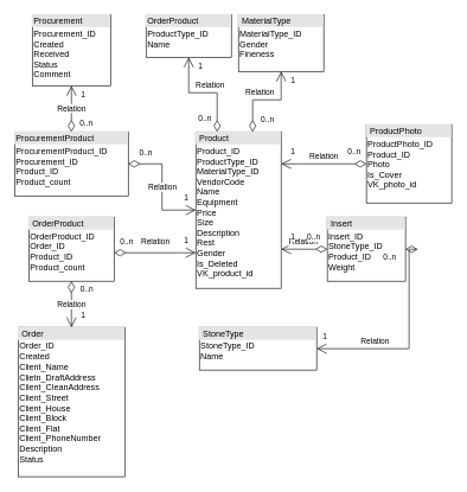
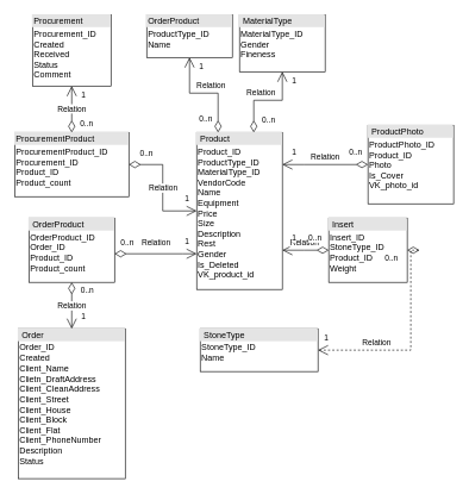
  <mxCell id="0" />
  <mxCell id="1" parent="0" />
  <mxCell id="2" value="&lt;div style=&quot;box-sizing:border-box;width:100%;background:#e4e4e4;padding:2px;&quot;&gt;&amp;nbsp;Product&lt;/div&gt;&lt;table style=&quot;width:100%;font-size:1em;&quot; cellpadding=&quot;2&quot; cellspacing=&quot;0&quot;&gt;&lt;tbody&gt;&lt;tr&gt;&lt;td&gt;Product_ID&lt;br&gt;ProductType_ID&lt;br&gt;MaterialType_ID&lt;br&gt;VendorCode&lt;br&gt;Name&lt;br&gt;Equipment&lt;br&gt;Price&lt;br&gt;Size&lt;br&gt;Description&lt;br&gt;Rest&lt;br&gt;Gender&lt;br&gt;Is_Deleted&lt;br&gt;&lt;div&gt;VK_product_id&lt;/div&gt;&lt;/td&gt;&lt;td&gt;&lt;/td&gt;&lt;/tr&gt;&lt;/tbody&gt;&lt;/table&gt;" style="verticalAlign=top;align=left;overflow=fill;html=1;whiteSpace=wrap;strokeColor=default;gradientColor=none;fillColor=default;rounded=0;glass=0;shadow=0;noLabel=0;portConstraintRotation=0;connectable=1;allowArrows=1;snapToPoint=0;fixDash=0;container=0;dropTarget=0;recursiveResize=1;expand=1;metaEdit=0;movable=1;autosize=1;treeFolding=0;treeMoving=0;enumerate=0;comic=0;" parent="1" vertex="1"><mxGeometry x="275" y="185" width="120" height="220" as="geometry" /></mxCell>
  <mxCell id="3" value="&lt;div style=&quot;box-sizing:border-box;width:100%;background:#e4e4e4;padding:2px;&quot;&gt;&amp;nbsp;ProductPhoto&lt;/div&gt;&lt;table style=&quot;width:100%;font-size:1em;&quot; cellpadding=&quot;2&quot; cellspacing=&quot;0&quot;&gt;&lt;tbody&gt;&lt;tr&gt;&lt;td&gt;ProductPhoto_ID&lt;br&gt;Product_ID&lt;br&gt;Photo&lt;br&gt;Is_Cover&lt;br&gt;VK_photo_id&lt;/td&gt;&lt;td&gt;&lt;/td&gt;&lt;/tr&gt;&lt;/tbody&gt;&lt;/table&gt;" style="verticalAlign=top;align=left;overflow=fill;html=1;whiteSpace=wrap;strokeColor=default;gradientColor=none;fillColor=default;rounded=0;glass=0;shadow=0;noLabel=0;portConstraintRotation=0;connectable=1;allowArrows=1;snapToPoint=0;fixDash=0;container=0;dropTarget=0;recursiveResize=1;expand=1;metaEdit=0;movable=1;autosize=1;treeFolding=0;treeMoving=0;enumerate=0;comic=0;" parent="1" vertex="1"><mxGeometry x="515" y="175" width="120" height="110" as="geometry" /></mxCell>
  <mxCell id="4" value="&lt;div style=&quot;box-sizing:border-box;width:100%;background:#e4e4e4;padding:2px;&quot;&gt;&amp;nbsp;Insert&lt;/div&gt;&lt;table style=&quot;width:100%;font-size:1em;&quot; cellpadding=&quot;2&quot; cellspacing=&quot;0&quot;&gt;&lt;tbody&gt;&lt;tr&gt;&lt;td&gt;Insert_ID&lt;br&gt;StoneType_ID&lt;br&gt;Product_ID&lt;br&gt;Weight&lt;br&gt;&lt;/td&gt;&lt;td&gt;&lt;/td&gt;&lt;/tr&gt;&lt;/tbody&gt;&lt;/table&gt;" style="verticalAlign=top;align=left;overflow=fill;html=1;whiteSpace=wrap;strokeColor=default;gradientColor=none;fillColor=default;rounded=0;glass=0;shadow=0;noLabel=0;portConstraintRotation=0;connectable=1;allowArrows=1;snapToPoint=0;fixDash=0;container=0;dropTarget=0;recursiveResize=1;expand=1;metaEdit=0;movable=1;autosize=1;treeFolding=0;treeMoving=0;enumerate=0;comic=0;" parent="1" vertex="1"><mxGeometry x="460" y="305" width="110" height="90" as="geometry" /></mxCell>
  <mxCell id="5" value="&lt;div style=&quot;box-sizing:border-box;width:100%;background:#e4e4e4;padding:2px;&quot;&gt;&amp;nbsp;StoneType&lt;/div&gt;&lt;table style=&quot;width:100%;font-size:1em;&quot; cellpadding=&quot;2&quot; cellspacing=&quot;0&quot;&gt;&lt;tbody&gt;&lt;tr&gt;&lt;td&gt;StoneType_ID&lt;br&gt;Name&lt;br&gt;&lt;/td&gt;&lt;td&gt;&lt;/td&gt;&lt;/tr&gt;&lt;/tbody&gt;&lt;/table&gt;" style="verticalAlign=top;align=left;overflow=fill;html=1;whiteSpace=wrap;strokeColor=default;gradientColor=none;fillColor=default;rounded=0;glass=0;shadow=0;noLabel=0;portConstraintRotation=0;connectable=1;allowArrows=1;snapToPoint=0;fixDash=0;container=0;dropTarget=0;recursiveResize=1;expand=1;metaEdit=0;movable=1;autosize=1;treeFolding=0;treeMoving=0;enumerate=0;comic=0;" parent="1" vertex="1"><mxGeometry x="280" y="460" width="165" height="60" as="geometry" /></mxCell>
  <mxCell id="6" value="&lt;div style=&quot;box-sizing:border-box;width:100%;background:#e4e4e4;padding:2px;&quot;&gt;OrderProduct&lt;/div&gt;&lt;table style=&quot;width:100%;font-size:1em;&quot; cellpadding=&quot;2&quot; cellspacing=&quot;0&quot;&gt;&lt;tbody&gt;&lt;tr&gt;&lt;td&gt;ProductType_ID&lt;br&gt;Name&lt;br&gt;&lt;/td&gt;&lt;td&gt;&lt;/td&gt;&lt;/tr&gt;&lt;/tbody&gt;&lt;/table&gt;" style="verticalAlign=top;align=left;overflow=fill;html=1;whiteSpace=wrap;strokeColor=default;gradientColor=none;fillColor=default;rounded=0;glass=0;shadow=0;noLabel=0;portConstraintRotation=0;connectable=1;allowArrows=1;snapToPoint=0;fixDash=0;container=0;dropTarget=0;recursiveResize=1;expand=1;metaEdit=0;movable=1;autosize=1;treeFolding=0;treeMoving=0;enumerate=0;comic=0;" parent="1" vertex="1"><mxGeometry x="205" y="20" width="120" height="60" as="geometry" /></mxCell>
  <mxCell id="7" value="&lt;div style=&quot;box-sizing:border-box;width:100%;background:#e4e4e4;padding:2px;&quot;&gt;&amp;nbsp;MaterialType&lt;/div&gt;&lt;table style=&quot;width:100%;font-size:1em;&quot; cellpadding=&quot;2&quot; cellspacing=&quot;0&quot;&gt;&lt;tbody&gt;&lt;tr&gt;&lt;td&gt;MaterialType_ID&lt;br&gt;Gender&lt;br&gt;Fineness&lt;br&gt;&lt;/td&gt;&lt;td&gt;&lt;/td&gt;&lt;/tr&gt;&lt;/tbody&gt;&lt;/table&gt;" style="verticalAlign=top;align=left;overflow=fill;html=1;whiteSpace=wrap;strokeColor=default;gradientColor=none;fillColor=default;rounded=0;glass=0;shadow=0;noLabel=0;portConstraintRotation=0;connectable=1;allowArrows=1;snapToPoint=0;fixDash=0;container=0;dropTarget=0;recursiveResize=1;expand=1;metaEdit=0;movable=1;autosize=1;treeFolding=0;treeMoving=0;enumerate=0;comic=0;" parent="1" vertex="1"><mxGeometry y="20" width="120" height="80" as="geometry" x="335" /></mxCell>
  <mxCell id="8" value="Relation" style="endArrow=open;html=1;endSize=12;startArrow=diamondThin;startSize=14;startFill=0;edgeStyle=orthogonalEdgeStyle;rounded=0;" parent="1" source="3" target="2" edge="1"><mxGeometry y="-10" relative="1" as="geometry"><mxPoint x="500" y="284.662" as="sourcePoint" /><mxPoint x="410" y="284.66" as="targetPoint" /><Array as="points"><mxPoint x="425" y="230" /><mxPoint x="425" y="230" /></Array><mxPoint as="offset" /></mxGeometry></mxCell>
  <mxCell id="9" value="0..n" style="edgeLabel;resizable=0;html=1;align=left;verticalAlign=top;" parent="8" connectable="0" vertex="1"><mxGeometry x="-1" relative="1" as="geometry"><mxPoint x="-28" y="-30" as="offset" /></mxGeometry></mxCell>
  <mxCell id="10" value="1" style="edgeLabel;resizable=0;html=1;align=right;verticalAlign=top;" parent="8" connectable="0" vertex="1"><mxGeometry x="1" relative="1" as="geometry"><mxPoint x="20" y="-30" as="offset" /></mxGeometry></mxCell>
  <mxCell id="11" value="Relation" style="endArrow=open;html=1;endSize=12;startArrow=diamondThin;startSize=14;startFill=0;edgeStyle=orthogonalEdgeStyle;rounded=0;" parent="1" source="4" target="2" edge="1"><mxGeometry x="0.04" y="-10" relative="1" as="geometry"><mxPoint x="540" y="375.034" as="sourcePoint" /><mxPoint x="375" y="350" as="targetPoint" /><Array as="points"><mxPoint x="425" y="350" /><mxPoint x="425" y="350" /></Array><mxPoint as="offset" /></mxGeometry></mxCell>
  <mxCell id="12" value="0..n" style="edgeLabel;resizable=0;html=1;align=left;verticalAlign=top;" parent="11" connectable="0" vertex="1"><mxGeometry x="-1" relative="1" as="geometry"><mxPoint x="-30" y="-30" as="offset" /></mxGeometry></mxCell>
  <mxCell id="13" value="1" style="edgeLabel;resizable=0;html=1;align=right;verticalAlign=top;" parent="11" connectable="0" vertex="1"><mxGeometry x="1" relative="1" as="geometry"><mxPoint x="20" y="-30" as="offset" /></mxGeometry></mxCell>
  <mxCell id="14" value="Relation" style="endArrow=open;html=1;endSize=12;startArrow=diamondThin;startSize=14;startFill=0;edgeStyle=orthogonalEdgeStyle;rounded=0;" parent="1" source="2" target="6" edge="1"><mxGeometry x="-0.103" y="-10" relative="1" as="geometry"><mxPoint x="290" y="235" as="sourcePoint" /><mxPoint x="125" y="210" as="targetPoint" /><Array as="points"><mxPoint x="305" y="130" /><mxPoint x="265" y="130" /></Array><mxPoint as="offset" /></mxGeometry></mxCell>
  <mxCell id="15" value="0..n" style="edgeLabel;resizable=0;html=1;align=left;verticalAlign=top;" parent="14" connectable="0" vertex="1"><mxGeometry x="-1" relative="1" as="geometry"><mxPoint x="-28" y="-32" as="offset" /></mxGeometry></mxCell>
  <mxCell id="16" value="1" style="edgeLabel;resizable=0;html=1;align=right;verticalAlign=top;" parent="14" connectable="0" vertex="1"><mxGeometry x="1" relative="1" as="geometry"><mxPoint x="20" as="offset" /></mxGeometry></mxCell>
  <mxCell id="17" value="Relation" style="endArrow=open;html=1;endSize=12;startArrow=diamondThin;startSize=14;startFill=0;edgeStyle=orthogonalEdgeStyle;rounded=0;" parent="1" source="2" target="7" edge="1"><mxGeometry x="-0.12" y="10" relative="1" as="geometry"><mxPoint x="290" y="400" as="sourcePoint" /><mxPoint x="160" y="400" as="targetPoint" /><Array as="points"><mxPoint x="355" y="140" /><mxPoint x="395" y="140" /></Array><mxPoint as="offset" /></mxGeometry></mxCell>
  <mxCell id="18" value="0..n" style="edgeLabel;resizable=0;html=1;align=left;verticalAlign=top;" parent="17" connectable="0" vertex="1"><mxGeometry x="-1" relative="1" as="geometry"><mxPoint x="10" y="-30" as="offset" /></mxGeometry></mxCell>
  <mxCell id="19" value="1" style="edgeLabel;resizable=0;html=1;align=right;verticalAlign=top;" parent="17" connectable="0" vertex="1"><mxGeometry x="1" relative="1" as="geometry"><mxPoint x="20" as="offset" /></mxGeometry></mxCell>
- <mxCell id="20" value="Relation" style="endArrow=open;html=1;endSize=12;startArrow=diamondThin;startSize=14;startFill=0;edgeStyle=orthogonalEdgeStyle;rounded=0;" parent="1" source="4" target="5" edge="1"><mxGeometry x="0.403" y="-10" relative="1" as="geometry"><mxPoint x="695" y="520" as="sourcePoint" /><mxPoint x="580" y="480" as="targetPoint" /><Array as="points"><mxPoint x="575" y="490" /></Array><mxPoint as="offset" /></mxGeometry></mxCell>
+ <mxCell id="20" value="Relation" style="endArrow=open;html=1;endSize=12;startArrow=diamondThin;startSize=14;startFill=0;edgeStyle=orthogonalEdgeStyle;rounded=0;dashed=1;" parent="1" source="4" target="5" edge="1"><mxGeometry x="0.403" y="-10" relative="1" as="geometry"><mxPoint x="695" y="520" as="sourcePoint" /><mxPoint x="580" y="480" as="targetPoint" /><Array as="points"><mxPoint x="575" y="490" /></Array><mxPoint as="offset" /></mxGeometry></mxCell>
  <mxCell id="21" value="0..n" style="edgeLabel;resizable=0;html=1;align=left;verticalAlign=top;" parent="20" connectable="0" vertex="1"><mxGeometry x="-1" relative="1" as="geometry"><mxPoint x="-33" y="-1" as="offset" /></mxGeometry></mxCell>
  <mxCell id="22" value="1" style="edgeLabel;resizable=0;html=1;align=right;verticalAlign=top;" parent="20" connectable="0" vertex="1"><mxGeometry x="1" relative="1" as="geometry"><mxPoint x="15" y="-30" as="offset" /></mxGeometry></mxCell>
  <mxCell id="23" value="&lt;div style=&quot;box-sizing:border-box;width:100%;background:#e4e4e4;padding:2px;&quot;&gt;&amp;nbsp;Order&lt;/div&gt;&lt;table style=&quot;width:100%;font-size:1em;&quot; cellpadding=&quot;2&quot; cellspacing=&quot;0&quot;&gt;&lt;tbody&gt;&lt;tr&gt;&lt;td&gt;Order_ID&lt;br&gt;Created&lt;br&gt;Client_Name&lt;br&gt;Clietn_DraftAddress&lt;br&gt;Client_CleanAddress&lt;br&gt;Client_Street&lt;br&gt;Client_House&lt;br&gt;Client_Block&lt;br&gt;Client_Flat&lt;br&gt;Client_PhoneNumber&lt;br&gt;Description&lt;br&gt;Status&lt;br&gt;&lt;/td&gt;&lt;td&gt;&lt;/td&gt;&lt;/tr&gt;&lt;/tbody&gt;&lt;/table&gt;" style="verticalAlign=top;align=left;overflow=fill;html=1;whiteSpace=wrap;strokeColor=default;gradientColor=none;fillColor=default;rounded=0;glass=0;shadow=0;noLabel=0;portConstraintRotation=0;connectable=1;allowArrows=1;snapToPoint=0;fixDash=0;container=0;dropTarget=0;recursiveResize=1;expand=1;metaEdit=0;movable=1;autosize=1;treeFolding=0;treeMoving=0;enumerate=0;comic=0;" parent="1" vertex="1"><mxGeometry x="25" y="460" width="150" height="210" as="geometry" /></mxCell>
  <mxCell id="24" value="&lt;div style=&quot;box-sizing:border-box;width:100%;background:#e4e4e4;padding:2px;&quot;&gt;&amp;nbsp;OrderProduct&lt;/div&gt;&lt;table style=&quot;width:100%;font-size:1em;&quot; cellpadding=&quot;2&quot; cellspacing=&quot;0&quot;&gt;&lt;tbody&gt;&lt;tr&gt;&lt;td&gt;OrderProduct_ID&lt;br&gt;Order_ID&lt;br&gt;Product_ID&lt;br&gt;Product_count&lt;/td&gt;&lt;td&gt;&lt;/td&gt;&lt;/tr&gt;&lt;/tbody&gt;&lt;/table&gt;" style="verticalAlign=top;align=left;overflow=fill;html=1;whiteSpace=wrap;strokeColor=default;gradientColor=none;fillColor=default;rounded=0;glass=0;shadow=0;noLabel=0;portConstraintRotation=0;connectable=1;allowArrows=1;snapToPoint=0;fixDash=0;container=0;dropTarget=0;recursiveResize=1;expand=1;metaEdit=0;movable=1;autosize=1;treeFolding=0;treeMoving=0;enumerate=0;comic=0;" parent="1" vertex="1"><mxGeometry x="40" y="305" width="120" height="90" as="geometry" /></mxCell>
  <mxCell id="25" value="Relation" style="endArrow=open;html=1;endSize=12;startArrow=diamondThin;startSize=14;startFill=0;edgeStyle=orthogonalEdgeStyle;rounded=0;" parent="1" source="24" target="23" edge="1"><mxGeometry relative="1" as="geometry"><mxPoint x="330" y="190" as="sourcePoint" /><mxPoint x="240" y="190" as="targetPoint" /><Array as="points" /></mxGeometry></mxCell>
  <mxCell id="26" value="0..n" style="edgeLabel;resizable=0;html=1;align=left;verticalAlign=top;" parent="25" connectable="0" vertex="1"><mxGeometry x="-1" relative="1" as="geometry"><mxPoint x="11" y="-2" as="offset" /></mxGeometry></mxCell>
  <mxCell id="27" value="1" style="edgeLabel;resizable=0;html=1;align=right;verticalAlign=top;" parent="25" connectable="0" vertex="1"><mxGeometry x="1" relative="1" as="geometry"><mxPoint x="20" y="-30" as="offset" /></mxGeometry></mxCell>
  <mxCell id="28" value="Relation" style="endArrow=open;html=1;endSize=12;startArrow=diamondThin;startSize=14;startFill=0;edgeStyle=orthogonalEdgeStyle;rounded=0;" parent="1" source="24" target="2" edge="1"><mxGeometry y="15" relative="1" as="geometry"><mxPoint x="349.76" y="155" as="sourcePoint" /><mxPoint x="349.76" y="230" as="targetPoint" /><Array as="points"><mxPoint x="255" y="355" /><mxPoint x="255" y="355" /></Array><mxPoint as="offset" /></mxGeometry></mxCell>
  <mxCell id="29" value="0..n" style="edgeLabel;resizable=0;html=1;align=left;verticalAlign=top;" parent="28" connectable="0" vertex="1"><mxGeometry x="-1" relative="1" as="geometry"><mxPoint x="7" y="-28" as="offset" /></mxGeometry></mxCell>
  <mxCell id="30" value="1" style="edgeLabel;resizable=0;html=1;align=right;verticalAlign=top;" parent="28" connectable="0" vertex="1"><mxGeometry x="1" relative="1" as="geometry"><mxPoint x="-10" y="-30" as="offset" /></mxGeometry></mxCell>
  <mxCell id="31" value="&lt;div style=&quot;box-sizing:border-box;width:100%;background:#e4e4e4;padding:2px;&quot;&gt;Procurement&lt;/div&gt;&lt;h1 style=&quot;font-weight: normal; margin: 0px; padding: 0px; overflow: hidden; border: 0px; font-size: 1.8em; font-family: &amp;quot;Linux Libertine&amp;quot;, Georgia, Times, &amp;quot;Source Serif Pro&amp;quot;, serif; line-height: 1.375; overflow-wrap: break-word; flex-grow: 1; background-color: rgb(255, 255, 255);&quot; class=&quot;firstHeading mw-first-heading&quot; id=&quot;firstHeading&quot;&gt;&lt;/h1&gt;&lt;table style=&quot;border-color: var(--border-color); font-size: 1em; width: 150px;&quot; cellpadding=&quot;2&quot; cellspacing=&quot;0&quot;&gt;&lt;tbody style=&quot;border-color: var(--border-color);&quot;&gt;&lt;tr style=&quot;border-color: var(--border-color);&quot;&gt;&lt;td style=&quot;border-color: var(--border-color);&quot;&gt;Procurement_ID&lt;br style=&quot;border-color: var(--border-color);&quot;&gt;Created&lt;br&gt;Received&lt;br style=&quot;border-color: var(--border-color);&quot;&gt;Status&lt;br style=&quot;border-color: var(--border-color);&quot;&gt;Comment&lt;br&gt;&lt;br style=&quot;border-color: var(--border-color);&quot;&gt;&lt;/td&gt;&lt;/tr&gt;&lt;/tbody&gt;&lt;/table&gt;" style="verticalAlign=top;align=left;overflow=fill;html=1;whiteSpace=wrap;strokeColor=default;gradientColor=none;fillColor=default;rounded=0;glass=0;shadow=0;noLabel=0;portConstraintRotation=0;connectable=1;allowArrows=1;snapToPoint=0;fixDash=0;container=0;dropTarget=0;recursiveResize=1;expand=1;metaEdit=0;movable=1;autosize=1;treeFolding=0;treeMoving=0;enumerate=0;comic=0;" parent="1" vertex="1"><mxGeometry x="45" y="20" width="110" height="100" as="geometry" /></mxCell>
  <mxCell id="32" value="&lt;div style=&quot;box-sizing:border-box;width:100%;background:#e4e4e4;padding:2px;&quot;&gt;ProcurementProduct&lt;/div&gt;&lt;table style=&quot;width:100%;font-size:1em;&quot; cellpadding=&quot;2&quot; cellspacing=&quot;0&quot;&gt;&lt;tbody&gt;&lt;tr&gt;&lt;td&gt;ProcurementProduct_ID&lt;br&gt;Procurement_ID&lt;br&gt;Product_ID&lt;br&gt;Product_count&lt;/td&gt;&lt;td&gt;&lt;/td&gt;&lt;/tr&gt;&lt;/tbody&gt;&lt;/table&gt;" style="verticalAlign=top;align=left;overflow=fill;html=1;whiteSpace=wrap;strokeColor=default;gradientColor=none;fillColor=default;rounded=0;glass=0;shadow=0;noLabel=0;portConstraintRotation=0;connectable=1;allowArrows=1;snapToPoint=0;fixDash=0;container=0;dropTarget=0;recursiveResize=1;expand=1;metaEdit=0;movable=1;autosize=1;treeFolding=0;treeMoving=0;enumerate=0;comic=0;" parent="1" vertex="1"><mxGeometry x="20" y="185" width="160" height="90" as="geometry" /></mxCell>
  <mxCell id="33" value="Relation" style="endArrow=open;html=1;endSize=12;startArrow=diamondThin;startSize=14;startFill=0;edgeStyle=orthogonalEdgeStyle;rounded=0;" parent="1" source="32" target="2" edge="1"><mxGeometry relative="1" as="geometry"><mxPoint x="165" y="304.31" as="sourcePoint" /><mxPoint x="265" y="304.31" as="targetPoint" /><Array as="points" /></mxGeometry></mxCell>
  <mxCell id="34" value="0..n" style="edgeLabel;resizable=0;html=1;align=left;verticalAlign=top;" parent="33" connectable="0" vertex="1"><mxGeometry x="-1" relative="1" as="geometry"><mxPoint x="14" y="-29" as="offset" /></mxGeometry></mxCell>
  <mxCell id="35" value="1" style="edgeLabel;resizable=0;html=1;align=right;verticalAlign=top;" parent="33" connectable="0" vertex="1"><mxGeometry x="1" relative="1" as="geometry"><mxPoint x="-10" y="-30" as="offset" /></mxGeometry></mxCell>
  <mxCell id="36" value="Relation" style="endArrow=open;html=1;endSize=12;startArrow=diamondThin;startSize=14;startFill=0;edgeStyle=orthogonalEdgeStyle;rounded=0;" parent="1" source="32" target="31" edge="1"><mxGeometry relative="1" as="geometry"><mxPoint x="-45" y="160" as="sourcePoint" /><mxPoint x="-45" y="240" as="targetPoint" /><Array as="points" /></mxGeometry></mxCell>
  <mxCell id="37" value="0..n" style="edgeLabel;resizable=0;html=1;align=left;verticalAlign=top;" parent="36" connectable="0" vertex="1"><mxGeometry x="-1" relative="1" as="geometry"><mxPoint x="10" y="-26" as="offset" /></mxGeometry></mxCell>
  <mxCell id="38" value="1" style="edgeLabel;resizable=0;html=1;align=right;verticalAlign=top;" parent="36" connectable="0" vertex="1"><mxGeometry x="1" relative="1" as="geometry"><mxPoint x="20" as="offset" /></mxGeometry></mxCell>
